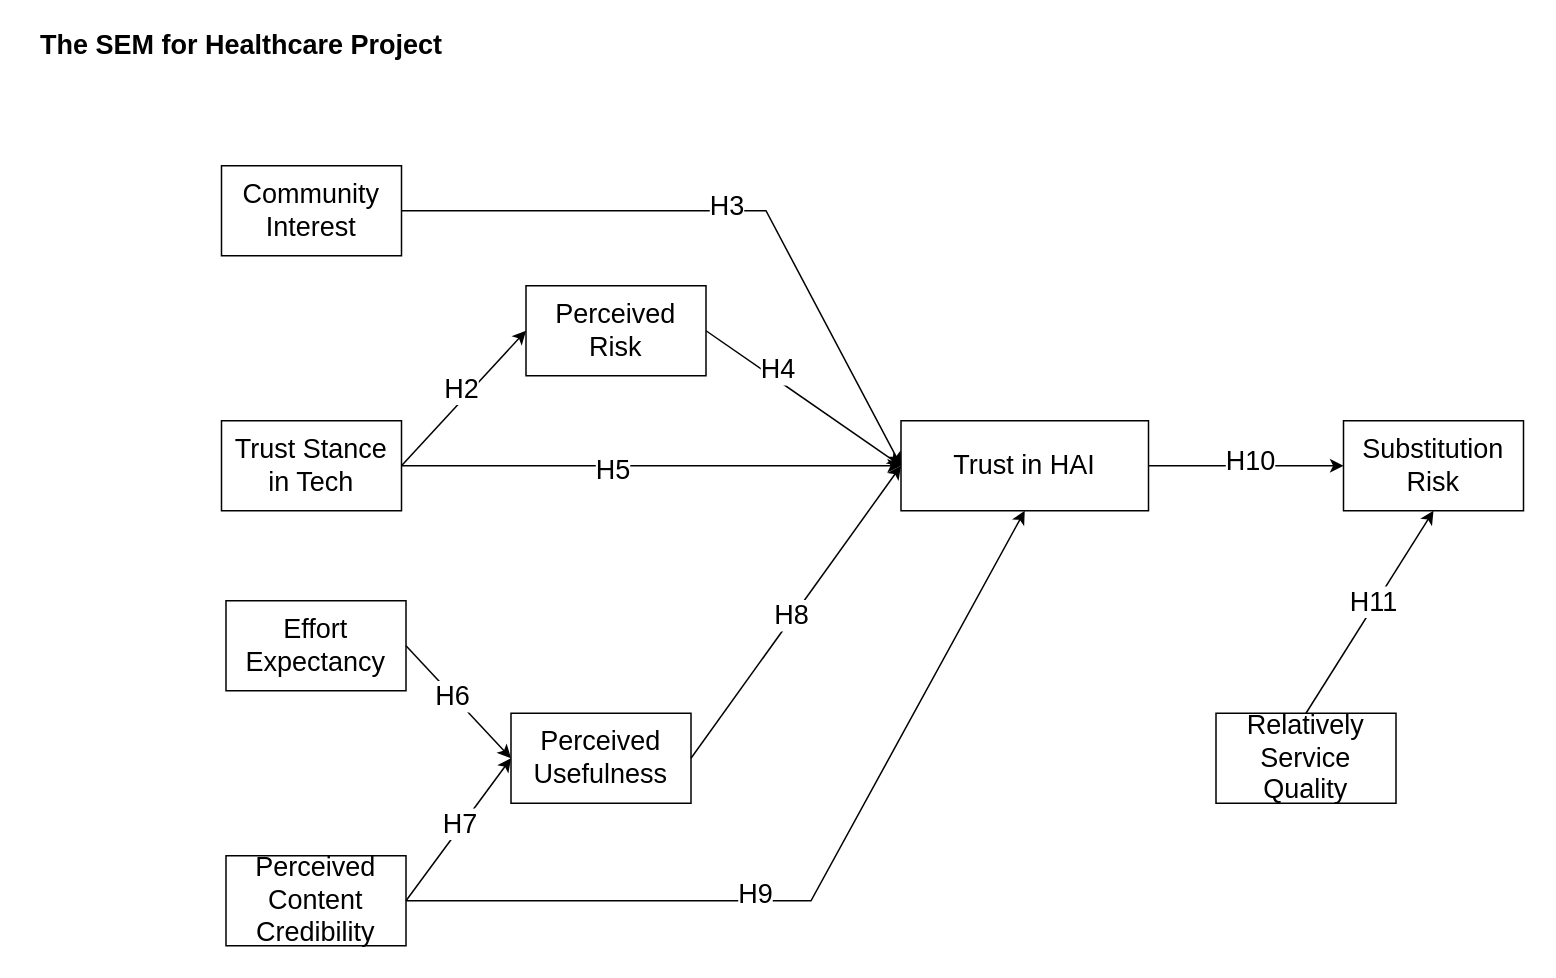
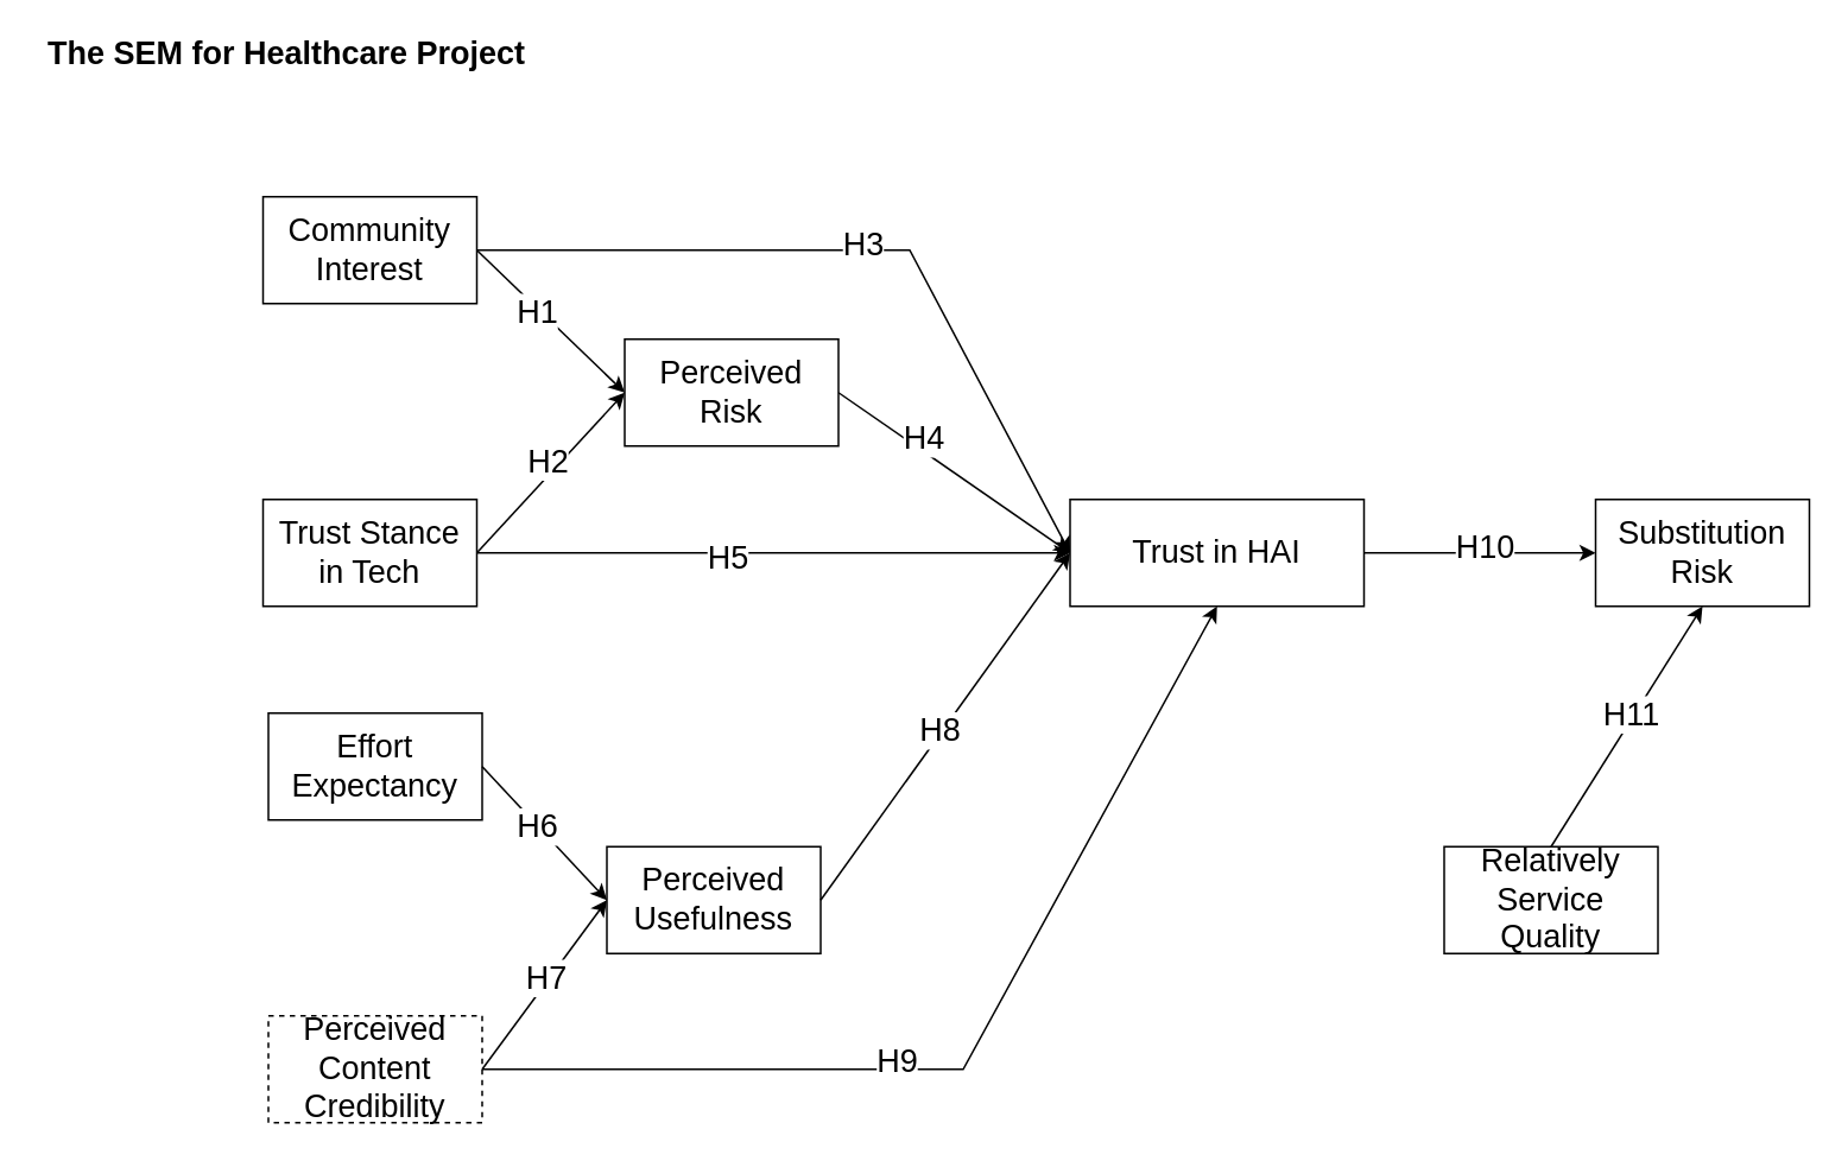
  <mxCell id="0" />
  <mxCell id="1" parent="0" />
  <mxCell id="2" value="&lt;font style=&quot;font-size: 18px;&quot;&gt;The SEM for Healthcare Project&lt;/font&gt;" style="text;html=1;align=center;verticalAlign=middle;resizable=0;points=[];autosize=1;strokeColor=none;fillColor=none;fontStyle=1" vertex="1" parent="1"><mxGeometry x="20" y="20" width="280" height="20" as="geometry" /></mxCell>
  <mxCell id="3" value="Community Interest" style="whiteSpace=wrap;html=1;fontSize=18;" vertex="1" parent="1"><mxGeometry x="147" y="110" width="120" height="60" as="geometry" /></mxCell>
  <mxCell id="4" value="Trust in HAI" style="whiteSpace=wrap;html=1;fontSize=18;" vertex="1" parent="1"><mxGeometry x="600" y="280" width="165" height="60" as="geometry" /></mxCell>
  <mxCell id="5" value="Effort Expectancy" style="whiteSpace=wrap;html=1;fontSize=18;" vertex="1" parent="1"><mxGeometry x="150" y="400" width="120" height="60" as="geometry" /></mxCell>
- <mxCell id="6" value="Perceived Content Credibility" style="whiteSpace=wrap;html=1;fontSize=18;" vertex="1" parent="1"><mxGeometry x="150" y="570" width="120" height="60" as="geometry" /></mxCell>
+ <mxCell id="6" value="Perceived Content Credibility" style="whiteSpace=wrap;html=1;fontSize=18;dashed=1;" vertex="1" parent="1"><mxGeometry x="150" y="570" width="120" height="60" as="geometry" /></mxCell>
  <mxCell id="7" value="Perceived Usefulness" style="whiteSpace=wrap;html=1;fontSize=18;" vertex="1" parent="1"><mxGeometry x="340" y="475" width="120" height="60" as="geometry" /></mxCell>
  <mxCell id="8" value="Substitution Risk" style="whiteSpace=wrap;html=1;fontSize=18;" vertex="1" parent="1"><mxGeometry x="895" y="280" width="120" height="60" as="geometry" /></mxCell>
  <mxCell id="9" value="Relatively Service Quality" style="whiteSpace=wrap;html=1;fontSize=18;" vertex="1" parent="1"><mxGeometry x="810" y="475" width="120" height="60" as="geometry" /></mxCell>
  <mxCell id="10" value="Trust Stance in Tech" style="whiteSpace=wrap;html=1;fontSize=18;" vertex="1" parent="1"><mxGeometry x="147" y="280" width="120" height="60" as="geometry" /></mxCell>
  <mxCell id="11" value="" style="endArrow=classic;html=1;rounded=0;fontSize=18;exitX=1;exitY=0.5;exitDx=0;exitDy=0;" edge="1" parent="1" source="5"><mxGeometry width="50" height="50" relative="1" as="geometry"><mxPoint x="-170" y="190" as="sourcePoint" /><mxPoint x="340" y="505" as="targetPoint" /></mxGeometry></mxCell>
  <mxCell id="12" value="H6" style="edgeLabel;html=1;align=center;verticalAlign=middle;resizable=0;points=[];fontSize=18;" vertex="1" connectable="0" parent="11"><mxGeometry x="-0.131" y="-1" relative="1" as="geometry"><mxPoint x="1" as="offset" /></mxGeometry></mxCell>
  <mxCell id="13" value="" style="endArrow=classic;html=1;rounded=0;fontSize=18;exitX=1;exitY=0.5;exitDx=0;exitDy=0;entryX=0;entryY=0.5;entryDx=0;entryDy=0;startArrow=none;" edge="1" parent="1" source="22" target="4"><mxGeometry width="50" height="50" relative="1" as="geometry"><mxPoint x="150" y="190" as="sourcePoint" /><mxPoint x="200" y="140" as="targetPoint" /></mxGeometry></mxCell>
  <mxCell id="14" value="H4" style="edgeLabel;html=1;align=center;verticalAlign=middle;resizable=0;points=[];fontSize=18;" vertex="1" connectable="0" parent="13"><mxGeometry x="-0.323" y="6" relative="1" as="geometry"><mxPoint as="offset" /></mxGeometry></mxCell>
  <mxCell id="15" value="" style="endArrow=classic;html=1;rounded=0;fontSize=18;exitX=1;exitY=0.5;exitDx=0;exitDy=0;entryX=0;entryY=0.5;entryDx=0;entryDy=0;" edge="1" parent="1" source="10" target="4"><mxGeometry width="50" height="50" relative="1" as="geometry"><mxPoint x="270" y="40" as="sourcePoint" /><mxPoint x="400" y="200" as="targetPoint" /><Array as="points" /></mxGeometry></mxCell>
  <mxCell id="16" value="H5" style="edgeLabel;html=1;align=center;verticalAlign=middle;resizable=0;points=[];fontSize=18;" vertex="1" connectable="0" parent="15"><mxGeometry x="-0.161" y="-2" relative="1" as="geometry"><mxPoint as="offset" /></mxGeometry></mxCell>
  <mxCell id="17" value="" style="endArrow=classic;html=1;rounded=0;fontSize=18;exitX=1;exitY=0.5;exitDx=0;exitDy=0;" edge="1" parent="1" source="6"><mxGeometry width="50" height="50" relative="1" as="geometry"><mxPoint x="-350" y="330" as="sourcePoint" /><mxPoint x="340" y="505" as="targetPoint" /></mxGeometry></mxCell>
  <mxCell id="18" value="H7" style="edgeLabel;html=1;align=center;verticalAlign=middle;resizable=0;points=[];fontSize=18;" vertex="1" connectable="0" parent="17"><mxGeometry x="0.06" y="2" relative="1" as="geometry"><mxPoint as="offset" /></mxGeometry></mxCell>
  <mxCell id="19" value="" style="endArrow=classic;html=1;rounded=0;fontSize=18;exitX=0.5;exitY=0;exitDx=0;exitDy=0;entryX=0.5;entryY=1;entryDx=0;entryDy=0;" edge="1" parent="1" source="9" target="8"><mxGeometry width="50" height="50" relative="1" as="geometry"><mxPoint x="950" y="430" as="sourcePoint" /><mxPoint x="650" y="470" as="targetPoint" /></mxGeometry></mxCell>
  <mxCell id="20" value="H11" style="edgeLabel;html=1;align=center;verticalAlign=middle;resizable=0;points=[];fontSize=18;" vertex="1" connectable="0" parent="19"><mxGeometry x="0.078" y="1" relative="1" as="geometry"><mxPoint y="-1" as="offset" /></mxGeometry></mxCell>
  <mxCell id="21" value="" style="endArrow=none;html=1;rounded=0;fontSize=18;exitX=1;exitY=0.5;exitDx=0;exitDy=0;startArrow=none;" edge="1" parent="1" source="22"><mxGeometry width="50" height="50" relative="1" as="geometry"><mxPoint x="415" y="220" as="sourcePoint" /><mxPoint x="360" y="220" as="targetPoint" /></mxGeometry></mxCell>
  <mxCell id="22" value="Perceived Risk" style="whiteSpace=wrap;html=1;fontSize=18;" vertex="1" parent="1"><mxGeometry x="350" y="190" width="120" height="60" as="geometry" /></mxCell>
+ <mxCell id="23" value="" style="endArrow=classic;html=1;rounded=0;fontSize=18;exitX=1;exitY=0.5;exitDx=0;exitDy=0;entryX=0;entryY=0.5;entryDx=0;entryDy=0;" edge="1" parent="1" source="3" target="22"><mxGeometry width="50" height="50" relative="1" as="geometry"><mxPoint x="610" y="130" as="sourcePoint" /><mxPoint x="840" y="200" as="targetPoint" /><Array as="points" /></mxGeometry></mxCell>
+ <mxCell id="24" value="H1" style="edgeLabel;html=1;align=center;verticalAlign=middle;resizable=0;points=[];fontSize=18;" vertex="1" connectable="0" parent="23"><mxGeometry x="-0.182" y="-1" relative="1" as="geometry"><mxPoint y="1" as="offset" /></mxGeometry></mxCell>
  <mxCell id="25" value="" style="endArrow=classic;html=1;rounded=0;fontSize=18;exitX=1;exitY=0.5;exitDx=0;exitDy=0;entryX=0;entryY=0.5;entryDx=0;entryDy=0;" edge="1" parent="1" source="3" target="4"><mxGeometry width="50" height="50" relative="1" as="geometry"><mxPoint x="290" y="55" as="sourcePoint" /><mxPoint x="360" y="230" as="targetPoint" /><Array as="points"><mxPoint x="510" y="140" /></Array></mxGeometry></mxCell>
  <mxCell id="26" value="H3" style="edgeLabel;html=1;align=center;verticalAlign=middle;resizable=0;points=[];fontSize=18;" vertex="1" connectable="0" parent="25"><mxGeometry x="-0.009" y="4" relative="1" as="geometry"><mxPoint as="offset" /></mxGeometry></mxCell>
  <mxCell id="27" value="" style="endArrow=classic;html=1;rounded=0;fontSize=18;exitX=1;exitY=0.5;exitDx=0;exitDy=0;entryX=0;entryY=0.5;entryDx=0;entryDy=0;" edge="1" parent="1" source="10" target="22"><mxGeometry width="50" height="50" relative="1" as="geometry"><mxPoint x="290" y="55" as="sourcePoint" /><mxPoint x="360" y="230" as="targetPoint" /><Array as="points" /></mxGeometry></mxCell>
  <mxCell id="28" value="H2" style="edgeLabel;html=1;align=center;verticalAlign=middle;resizable=0;points=[];fontSize=18;" vertex="1" connectable="0" parent="27"><mxGeometry x="0.052" y="5" relative="1" as="geometry"><mxPoint y="-1" as="offset" /></mxGeometry></mxCell>
  <mxCell id="29" value="" style="endArrow=classic;html=1;rounded=0;fontSize=18;exitX=1;exitY=0.5;exitDx=0;exitDy=0;entryX=0;entryY=0.5;entryDx=0;entryDy=0;" edge="1" parent="1" source="7" target="4"><mxGeometry width="50" height="50" relative="1" as="geometry"><mxPoint x="1330" y="310" as="sourcePoint" /><mxPoint y="230" as="targetPoint" x="1120" /></mxGeometry></mxCell>
  <mxCell id="30" value="H8" style="edgeLabel;html=1;align=center;verticalAlign=middle;resizable=0;points=[];fontSize=18;" vertex="1" connectable="0" parent="29"><mxGeometry x="-0.031" y="1" relative="1" as="geometry"><mxPoint y="-1" as="offset" /></mxGeometry></mxCell>
  <mxCell id="31" value="" style="endArrow=classic;html=1;rounded=0;fontSize=18;exitX=1;exitY=0.5;exitDx=0;exitDy=0;entryX=0.5;entryY=1;entryDx=0;entryDy=0;" edge="1" parent="1" source="6" target="4"><mxGeometry width="50" height="50" relative="1" as="geometry"><mxPoint x="1330" y="310" as="sourcePoint" /><mxPoint y="230" as="targetPoint" x="1120" /><Array as="points"><mxPoint x="540" y="600" /></Array></mxGeometry></mxCell>
  <mxCell id="32" value="H9" style="edgeLabel;html=1;align=center;verticalAlign=middle;resizable=0;points=[];fontSize=18;" vertex="1" connectable="0" parent="31"><mxGeometry x="-0.183" y="5" relative="1" as="geometry"><mxPoint x="1" as="offset" /></mxGeometry></mxCell>
  <mxCell id="33" value="" style="endArrow=classic;html=1;rounded=0;fontSize=18;exitX=1;exitY=0.5;exitDx=0;exitDy=0;entryX=0;entryY=0.5;entryDx=0;entryDy=0;" edge="1" parent="1" source="4" target="8"><mxGeometry width="50" height="50" relative="1" as="geometry"><mxPoint x="1240" y="320" as="sourcePoint" /><mxPoint x="730" y="230" as="targetPoint" /></mxGeometry></mxCell>
  <mxCell id="34" value="H10" style="edgeLabel;html=1;align=center;verticalAlign=middle;resizable=0;points=[];fontSize=18;" vertex="1" connectable="0" parent="33"><mxGeometry x="0.033" y="4" relative="1" as="geometry"><mxPoint as="offset" /></mxGeometry></mxCell>
